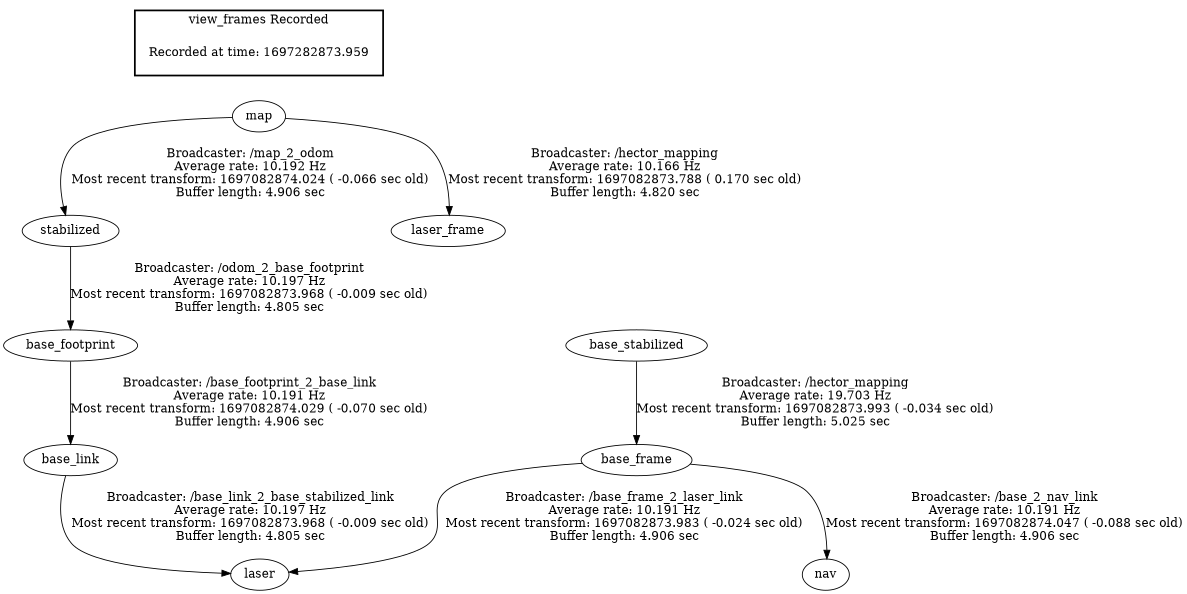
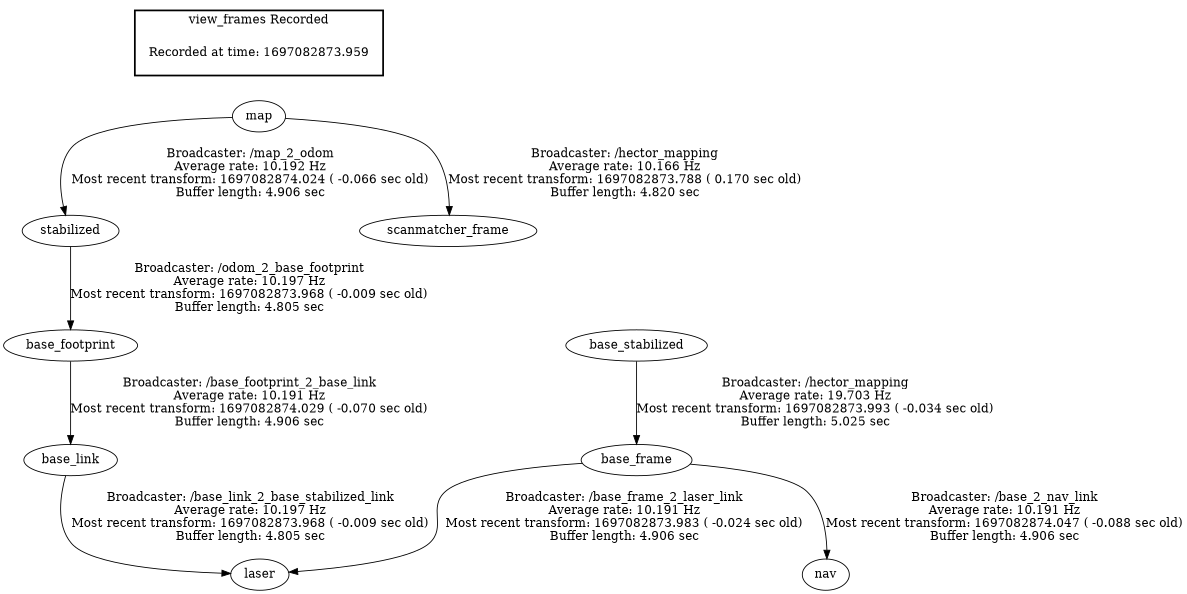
  digraph {
-   "Recorded at time: 1697082873.959" [shape=plaintext label="Recorded at time: 1697282873.959"]
+   "Recorded at time: 1697082873.959" [shape=plaintext]
    map
    base_frame
    laser
    nav
    base_stabilized
    base_link
    n8 [label=stabilized]
-   scanmatcher_frame [label=laser_frame]
+   scanmatcher_frame
    base_footprint
    subgraph cluster_1 {
      color=black
      label="view_frames Recorded"
      style=bold
      "Recorded at time: 1697082873.959"
    }
    "Recorded at time: 1697082873.959" -> map [style=invis]
    map -> n8 [label="Broadcaster: /map_2_odom\nAverage rate: 10.192 Hz\nMost recent transform: 1697082874.024 ( -0.066 sec old)\nBuffer length: 4.906 sec\n"]
    map -> scanmatcher_frame [label="Broadcaster: /hector_mapping\nAverage rate: 10.166 Hz\nMost recent transform: 1697082873.788 ( 0.170 sec old)\nBuffer length: 4.820 sec\n"]
    base_frame -> laser [label="Broadcaster: /base_frame_2_laser_link\nAverage rate: 10.191 Hz\nMost recent transform: 1697082873.983 ( -0.024 sec old)\nBuffer length: 4.906 sec\n"]
    base_frame -> nav [label="Broadcaster: /base_2_nav_link\nAverage rate: 10.191 Hz\nMost recent transform: 1697082874.047 ( -0.088 sec old)\nBuffer length: 4.906 sec\n"]
    base_stabilized -> base_frame [label="Broadcaster: /hector_mapping\nAverage rate: 19.703 Hz\nMost recent transform: 1697082873.993 ( -0.034 sec old)\nBuffer length: 5.025 sec\n"]
    base_link -> laser [label="Broadcaster: /base_link_2_base_stabilized_link\nAverage rate: 10.197 Hz\nMost recent transform: 1697082873.968 ( -0.009 sec old)\nBuffer length: 4.805 sec\n"]
    n8 -> base_footprint [label="Broadcaster: /odom_2_base_footprint\nAverage rate: 10.197 Hz\nMost recent transform: 1697082873.968 ( -0.009 sec old)\nBuffer length: 4.805 sec\n"]
    base_footprint -> base_link [label="Broadcaster: /base_footprint_2_base_link\nAverage rate: 10.191 Hz\nMost recent transform: 1697082874.029 ( -0.070 sec old)\nBuffer length: 4.906 sec\n"]
  }
